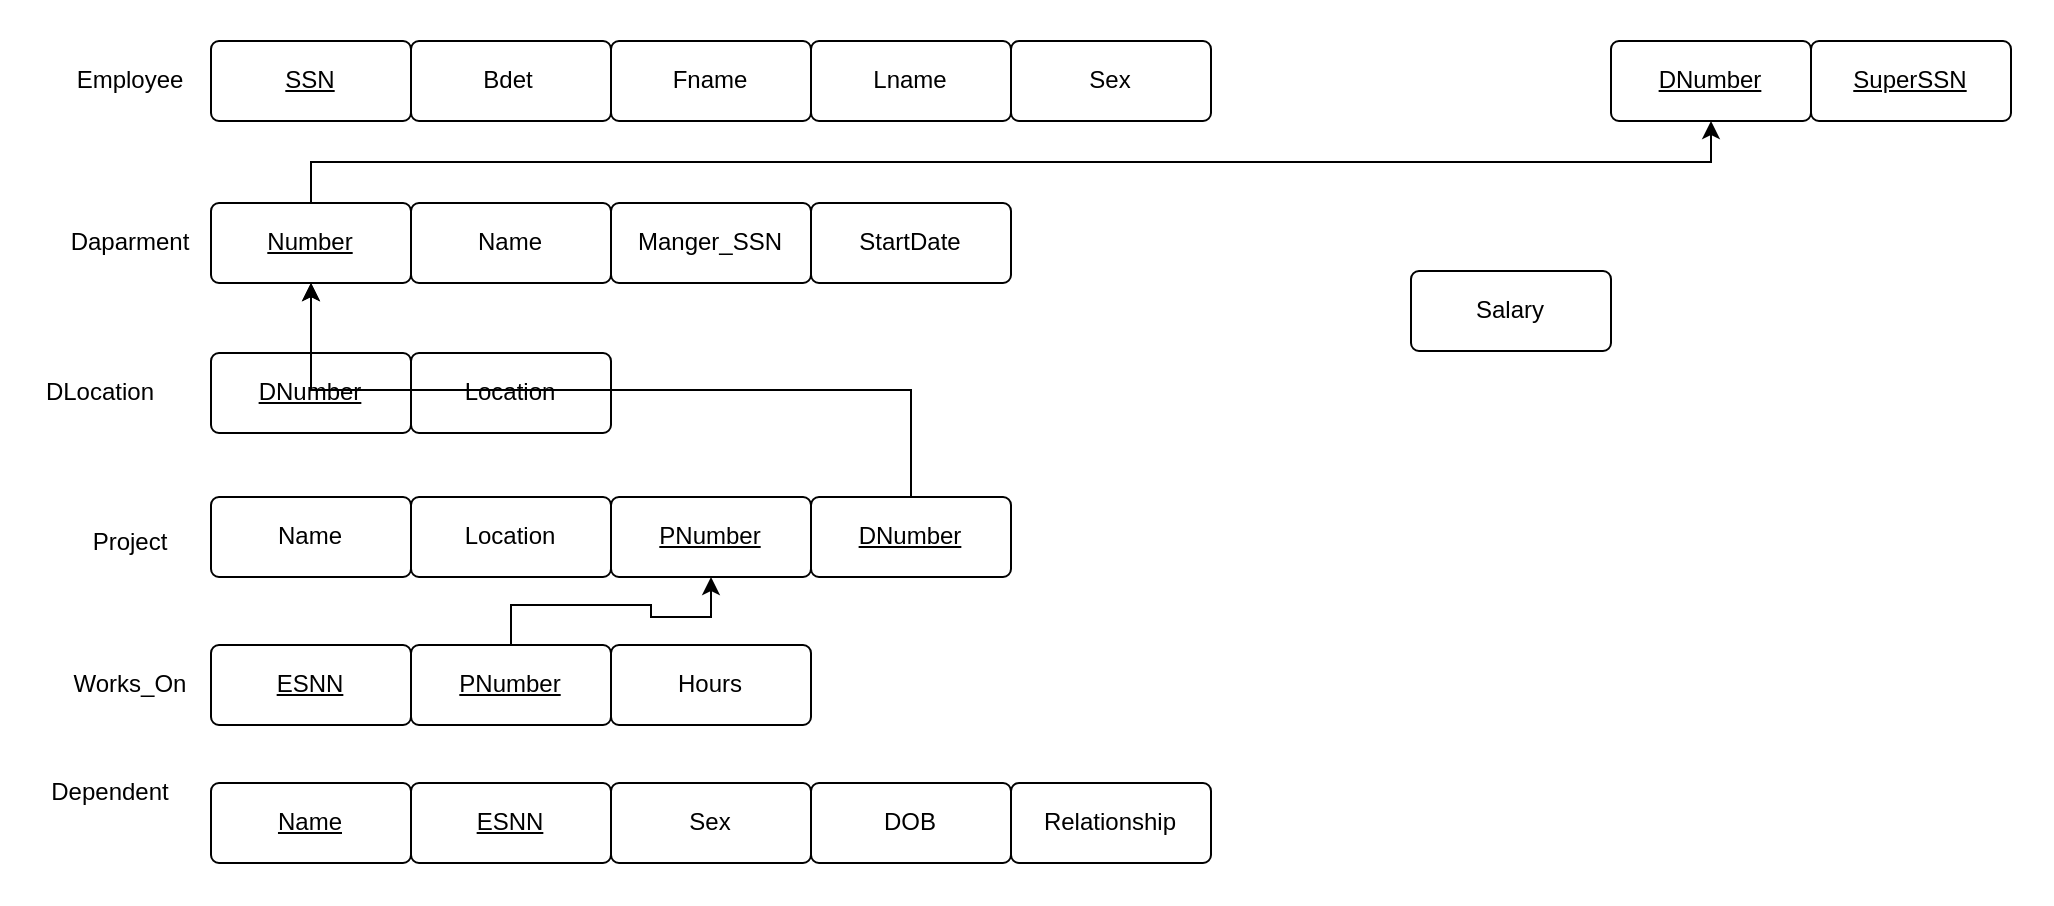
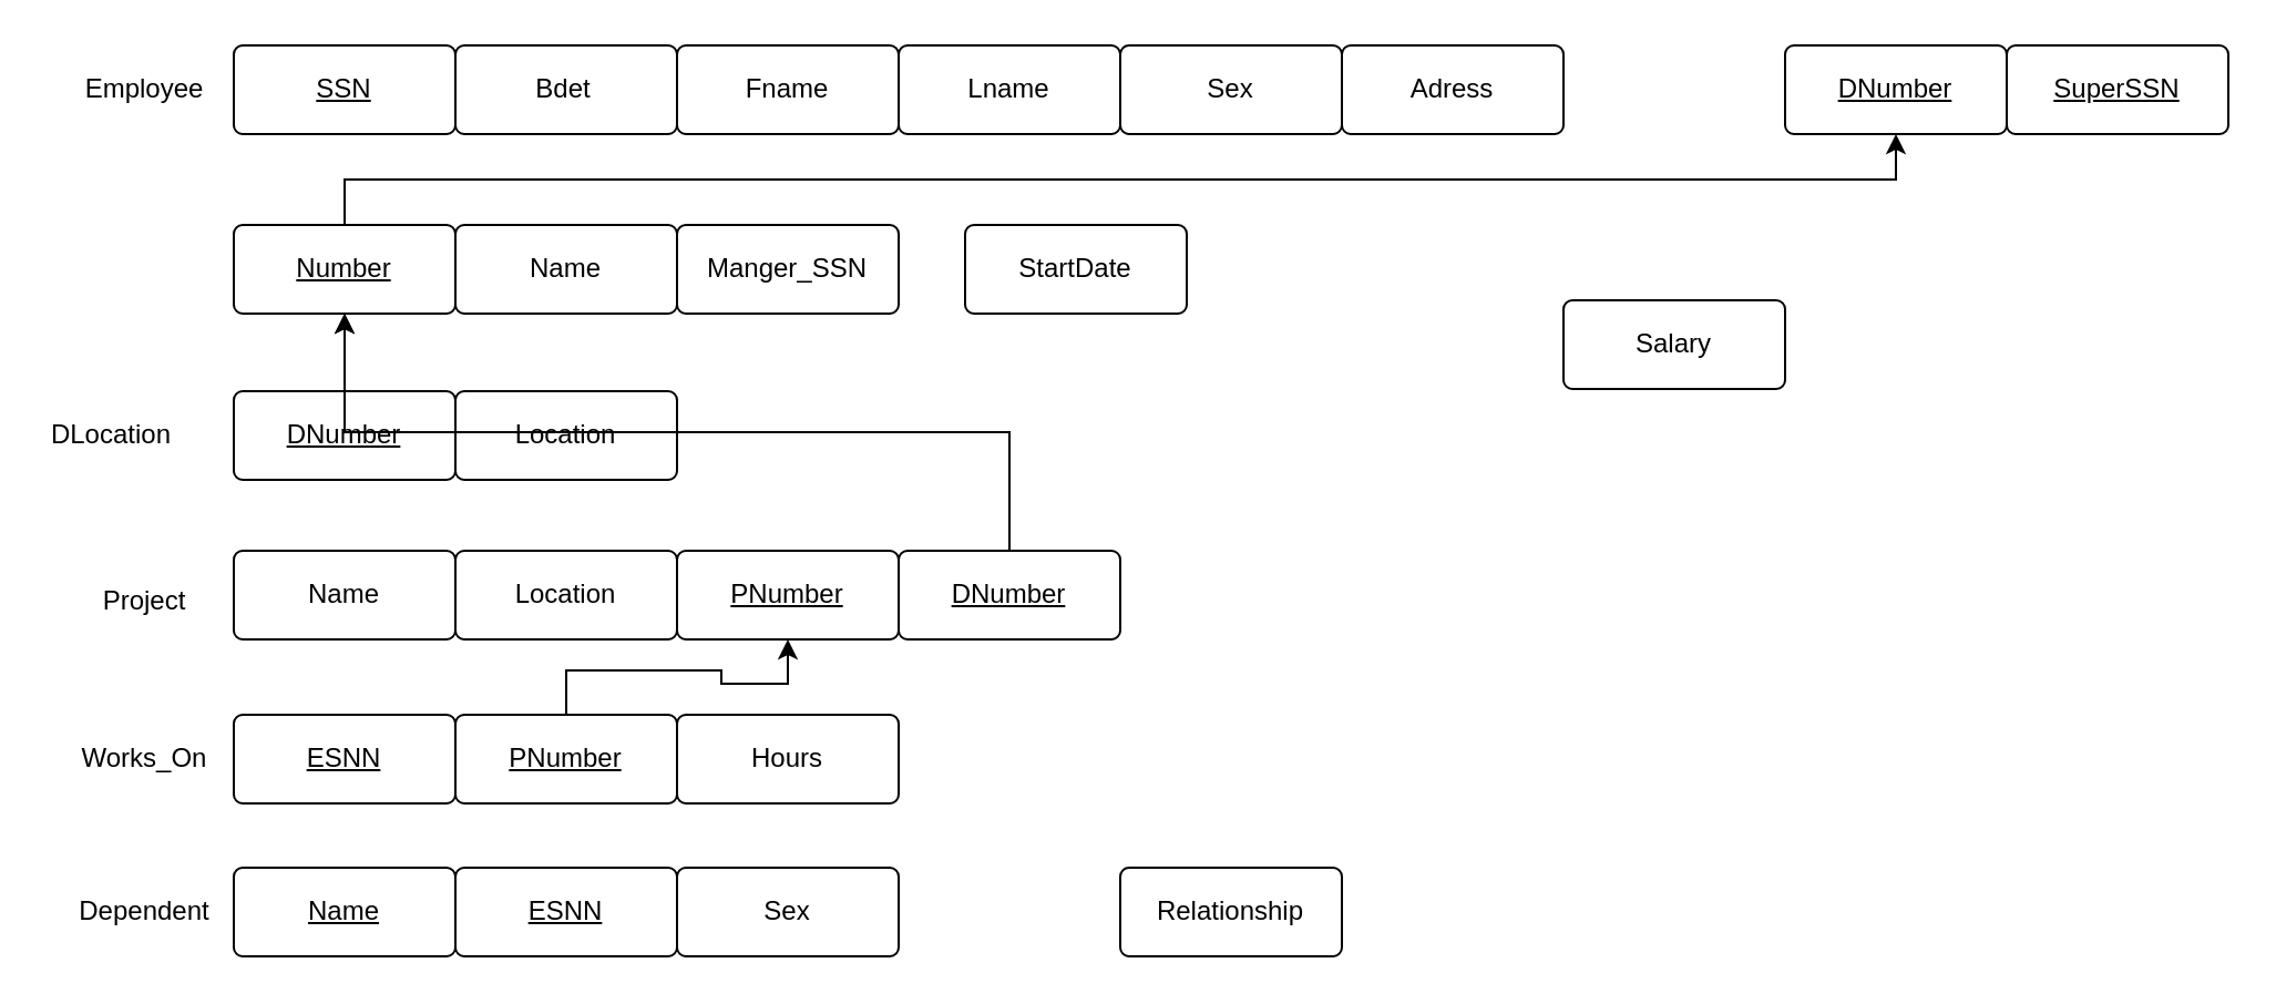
  <mxCell id="0" />
  <mxCell id="1" parent="0" />
  <mxCell id="2" value="&lt;u&gt;SSN&lt;/u&gt;" style="rounded=1;arcSize=10;whiteSpace=wrap;html=1;align=center;" parent="1" vertex="1"><mxGeometry x="105" y="20" width="100" height="40" as="geometry" /></mxCell>
  <mxCell id="3" value="Employee" style="text;html=1;align=center;verticalAlign=middle;whiteSpace=wrap;rounded=0;" parent="1" vertex="1"><mxGeometry x="35" y="25" width="60" height="30" as="geometry" /></mxCell>
  <mxCell id="4" value="Bdet&lt;span style=&quot;white-space: pre;&quot;&gt;&#09;&lt;/span&gt;" style="rounded=1;arcSize=10;whiteSpace=wrap;html=1;align=center;" parent="1" vertex="1"><mxGeometry x="205" y="20" width="100" height="40" as="geometry" /></mxCell>
  <mxCell id="5" value="Fname" style="rounded=1;arcSize=10;whiteSpace=wrap;html=1;align=center;" parent="1" vertex="1"><mxGeometry x="305" y="20" width="100" height="40" as="geometry" /></mxCell>
  <mxCell id="6" value="Lname" style="rounded=1;arcSize=10;whiteSpace=wrap;html=1;align=center;" parent="1" vertex="1"><mxGeometry x="405" y="20" width="100" height="40" as="geometry" /></mxCell>
  <mxCell id="7" value="Sex" style="rounded=1;arcSize=10;whiteSpace=wrap;html=1;align=center;" parent="1" vertex="1"><mxGeometry x="505" y="20" width="100" height="40" as="geometry" /></mxCell>
+ <mxCell id="8" value="Adress" style="rounded=1;arcSize=10;whiteSpace=wrap;html=1;align=center;" parent="1" vertex="1"><mxGeometry x="605" y="20" width="100" height="40" as="geometry" /></mxCell>
  <mxCell id="9" value="Salary" style="rounded=1;arcSize=10;whiteSpace=wrap;html=1;align=center;" vertex="1" parent="1"><mxGeometry x="705" y="135" width="100" height="40" as="geometry" /></mxCell>
- <mxCell id="10" value="Daparment" style="text;html=1;align=center;verticalAlign=middle;whiteSpace=wrap;rounded=0;" vertex="1" parent="1"><mxGeometry x="35" y="106" width="60" height="30" as="geometry" /></mxCell>
  <mxCell id="11" style="edgeStyle=orthogonalEdgeStyle;rounded=0;orthogonalLoop=1;jettySize=auto;html=1;exitX=0.5;exitY=0;exitDx=0;exitDy=0;entryX=0.5;entryY=1;entryDx=0;entryDy=0;" edge="1" parent="1" source="12" target="30"><mxGeometry relative="1" as="geometry" /></mxCell>
  <mxCell id="12" value="&lt;u&gt;Number&lt;/u&gt;" style="rounded=1;arcSize=10;whiteSpace=wrap;html=1;align=center;" vertex="1" parent="1"><mxGeometry x="105" y="101" width="100" height="40" as="geometry" /></mxCell>
  <mxCell id="13" value="Name" style="rounded=1;arcSize=10;whiteSpace=wrap;html=1;align=center;" vertex="1" parent="1"><mxGeometry x="205" y="101" width="100" height="40" as="geometry" /></mxCell>
  <mxCell id="14" value="Manger_SSN" style="rounded=1;arcSize=10;whiteSpace=wrap;html=1;align=center;" vertex="1" parent="1"><mxGeometry x="305" y="101" width="100" height="40" as="geometry" /></mxCell>
  <mxCell id="15" value="DLocation" style="text;html=1;align=center;verticalAlign=middle;whiteSpace=wrap;rounded=0;" vertex="1" parent="1"><mxGeometry x="20" y="181" width="60" height="30" as="geometry" /></mxCell>
  <mxCell id="16" value="Location" style="rounded=1;arcSize=10;whiteSpace=wrap;html=1;align=center;" vertex="1" parent="1"><mxGeometry x="205" y="176" width="100" height="40" as="geometry" /></mxCell>
  <mxCell id="17" style="edgeStyle=elbowEdgeStyle;rounded=0;orthogonalLoop=1;jettySize=auto;html=1;exitX=0.5;exitY=0;exitDx=0;exitDy=0;entryX=0.5;entryY=1;entryDx=0;entryDy=0;" edge="1" parent="1" source="18" target="12"><mxGeometry relative="1" as="geometry" /></mxCell>
  <mxCell id="18" value="&lt;u&gt;DNumber&lt;/u&gt;" style="rounded=1;arcSize=10;whiteSpace=wrap;html=1;align=center;" vertex="1" parent="1"><mxGeometry x="105" y="176" width="100" height="40" as="geometry" /></mxCell>
- <mxCell id="19" value="StartDate" style="rounded=1;arcSize=10;whiteSpace=wrap;html=1;align=center;" vertex="1" parent="1"><mxGeometry x="405" y="101" width="100" height="40" as="geometry" /></mxCell>
+ <mxCell id="19" value="StartDate" style="rounded=1;arcSize=10;whiteSpace=wrap;html=1;align=center;" vertex="1" parent="1"><mxGeometry x="435" y="101" width="100" height="40" as="geometry" /></mxCell>
  <mxCell id="20" value="Project" style="text;html=1;align=center;verticalAlign=middle;whiteSpace=wrap;rounded=0;" vertex="1" parent="1"><mxGeometry x="35" y="258" width="60" height="25" as="geometry" /></mxCell>
  <mxCell id="21" value="Location" style="rounded=1;arcSize=10;whiteSpace=wrap;html=1;align=center;" vertex="1" parent="1"><mxGeometry x="205" y="248" width="100" height="40" as="geometry" /></mxCell>
  <mxCell id="22" value="Name" style="rounded=1;arcSize=10;whiteSpace=wrap;html=1;align=center;" vertex="1" parent="1"><mxGeometry x="105" y="248" width="100" height="40" as="geometry" /></mxCell>
  <mxCell id="23" style="edgeStyle=orthogonalEdgeStyle;rounded=0;orthogonalLoop=1;jettySize=auto;html=1;exitX=0.5;exitY=0;exitDx=0;exitDy=0;entryX=0.5;entryY=1;entryDx=0;entryDy=0;" edge="1" parent="1" source="24" target="12"><mxGeometry relative="1" as="geometry" /></mxCell>
  <mxCell id="24" value="&lt;u&gt;DNumber&lt;/u&gt;" style="rounded=1;arcSize=10;whiteSpace=wrap;html=1;align=center;" vertex="1" parent="1"><mxGeometry x="405" y="248" width="100" height="40" as="geometry" /></mxCell>
  <mxCell id="25" value="Works_On" style="text;html=1;align=center;verticalAlign=middle;whiteSpace=wrap;rounded=0;" vertex="1" parent="1"><mxGeometry x="35" y="327" width="60" height="30" as="geometry" /></mxCell>
  <mxCell id="26" value="Hours" style="rounded=1;arcSize=10;whiteSpace=wrap;html=1;align=center;" vertex="1" parent="1"><mxGeometry x="305" y="322" width="100" height="40" as="geometry" /></mxCell>
  <mxCell id="27" value="&lt;u&gt;ESNN&lt;/u&gt;" style="rounded=1;arcSize=10;whiteSpace=wrap;html=1;align=center;" vertex="1" parent="1"><mxGeometry x="105" y="322" width="100" height="40" as="geometry" /></mxCell>
  <mxCell id="28" style="edgeStyle=orthogonalEdgeStyle;rounded=0;orthogonalLoop=1;jettySize=auto;html=1;" edge="1" parent="1" source="29" target="32"><mxGeometry relative="1" as="geometry" /></mxCell>
  <mxCell id="29" value="&lt;u&gt;PNumber&lt;/u&gt;" style="rounded=1;arcSize=10;whiteSpace=wrap;html=1;align=center;" vertex="1" parent="1"><mxGeometry x="205" y="322" width="100" height="40" as="geometry" /></mxCell>
  <mxCell id="30" value="&lt;u&gt;DNumber&lt;/u&gt;" style="rounded=1;arcSize=10;whiteSpace=wrap;html=1;align=center;" vertex="1" parent="1"><mxGeometry x="805" y="20" width="100" height="40" as="geometry" /></mxCell>
  <mxCell id="31" value="&lt;u&gt;SuperSSN&lt;/u&gt;" style="rounded=1;arcSize=10;whiteSpace=wrap;html=1;align=center;" vertex="1" parent="1"><mxGeometry x="905" y="20" width="100" height="40" as="geometry" /></mxCell>
  <mxCell id="32" value="&lt;u&gt;PNumber&lt;/u&gt;" style="rounded=1;arcSize=10;whiteSpace=wrap;html=1;align=center;" vertex="1" parent="1"><mxGeometry x="305" y="248" width="100" height="40" as="geometry" /></mxCell>
- <mxCell id="33" value="Dependent" style="text;html=1;align=center;verticalAlign=middle;whiteSpace=wrap;rounded=0;" vertex="1" parent="1"><mxGeometry x="25" y="381" width="60" height="30" as="geometry" /></mxCell>
+ <mxCell id="33" value="Dependent" style="text;html=1;align=center;verticalAlign=middle;whiteSpace=wrap;rounded=0;" vertex="1" parent="1"><mxGeometry x="35" y="396" width="60" height="30" as="geometry" /></mxCell>
  <mxCell id="34" value="Sex" style="rounded=1;arcSize=10;whiteSpace=wrap;html=1;align=center;" vertex="1" parent="1"><mxGeometry x="305" y="391" width="100" height="40" as="geometry" /></mxCell>
  <mxCell id="35" value="&lt;u&gt;Name&lt;/u&gt;" style="rounded=1;arcSize=10;whiteSpace=wrap;html=1;align=center;" vertex="1" parent="1"><mxGeometry x="105" y="391" width="100" height="40" as="geometry" /></mxCell>
  <mxCell id="36" value="&lt;u&gt;ESNN&lt;/u&gt;" style="rounded=1;arcSize=10;whiteSpace=wrap;html=1;align=center;" vertex="1" parent="1"><mxGeometry x="205" y="391" width="100" height="40" as="geometry" /></mxCell>
- <mxCell id="37" value="DOB" style="rounded=1;arcSize=10;whiteSpace=wrap;html=1;align=center;" vertex="1" parent="1"><mxGeometry x="405" y="391" width="100" height="40" as="geometry" /></mxCell>
  <mxCell id="38" value="Relationship" style="rounded=1;arcSize=10;whiteSpace=wrap;html=1;align=center;" vertex="1" parent="1"><mxGeometry x="505" y="391" width="100" height="40" as="geometry" /></mxCell>
